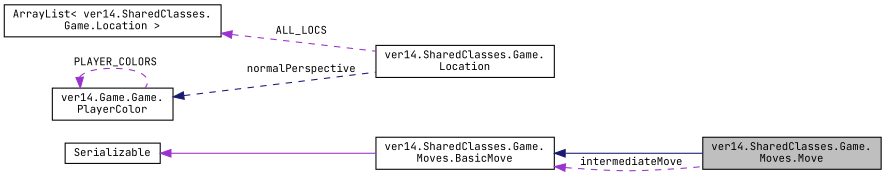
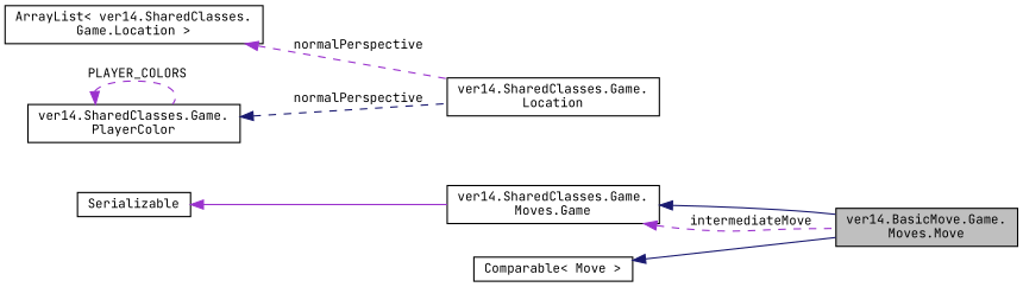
  digraph {
    fontname="JetBrains Mono"
    rankdir=LR
    node [color=black fillcolor=white fontname="JetBrains Mono" fontsize=10 shape=record style=filled]
    edge [color=darkorchid3 dir=back fontname="JetBrains Mono" fontsize=10 labelfontname=Helvetica labelfontsize=10 style=dashed]
-   n1 [fillcolor=grey75 fontcolor=black height=0.2 label="ver14.SharedClasses.Game.\lMoves.Move" width=0.4]
-   n2 [height=0.2 label="ver14.SharedClasses.Game.\lMoves.BasicMove" width=0.4]
+   n1 [fillcolor=grey75 fontcolor=black height=0.2 label="ver14.BasicMove.Game.\lMoves.Move" width=0.4]
+   n2 [height=0.2 label="ver14.SharedClasses.Game.\lMoves.Game" width=0.4]
    n3 [height=0.2 label=Serializable width=0.4]
    n4 [height=0.2 label="ver14.SharedClasses.Game.\lLocation" width=0.4]
    n5 [height=0.2 label="ArrayList\< ver14.SharedClasses.\lGame.Location \>" width=0.4]
-   n6 [height=0.2 label="ver14.Game.Game.\lPlayerColor" width=0.4]
+   n6 [height=0.2 label="ver14.SharedClasses.Game.\lPlayerColor" width=0.4]
+   n7 [height=0.2 label="Comparable\< Move \>" width=0.4]
    n2 -> n1 [color=midnightblue style=solid]
    n2 -> n1 [label=" intermediateMove"]
    n3 -> n2 [style=solid]
-   n5 -> n4 [label=" ALL_LOCS"]
+   n5 -> n4 [label=" normalPerspective"]
    n6 -> n4 [color=midnightblue label=" normalPerspective"]
    n6 -> n6 [label=" PLAYER_COLORS"]
+   n7 -> n1 [color=midnightblue style=solid]
  }
